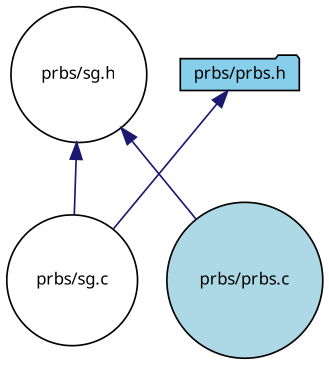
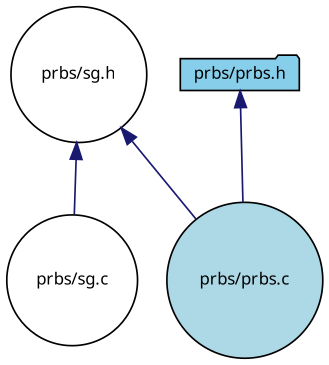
  digraph {
    fontname="Noto Sans"
    node [color=black fillcolor=white fontname="Noto Sans" fontsize=10 shape=circle style=filled]
    edge [color=midnightblue dir=back fontname="Noto Sans" fontsize=10 labelfontname=Helvetica labelfontsize=10 style=solid]
    n1 [fontcolor=black height=0.2 label="prbs/sg.h" width=0.4]
    n2 [height=0.2 label="prbs/sg.c" width=0.4]
    n3 [fillcolor=lightblue height=0.2 label="prbs/prbs.c" width=0.4]
    n4 [fillcolor=skyblue height=0.2 label="prbs/prbs.h" shape=folder width=0.4]
    n1 -> n2
    n1 -> n3
-   n4 -> n2
+   n4 -> n3
  }
